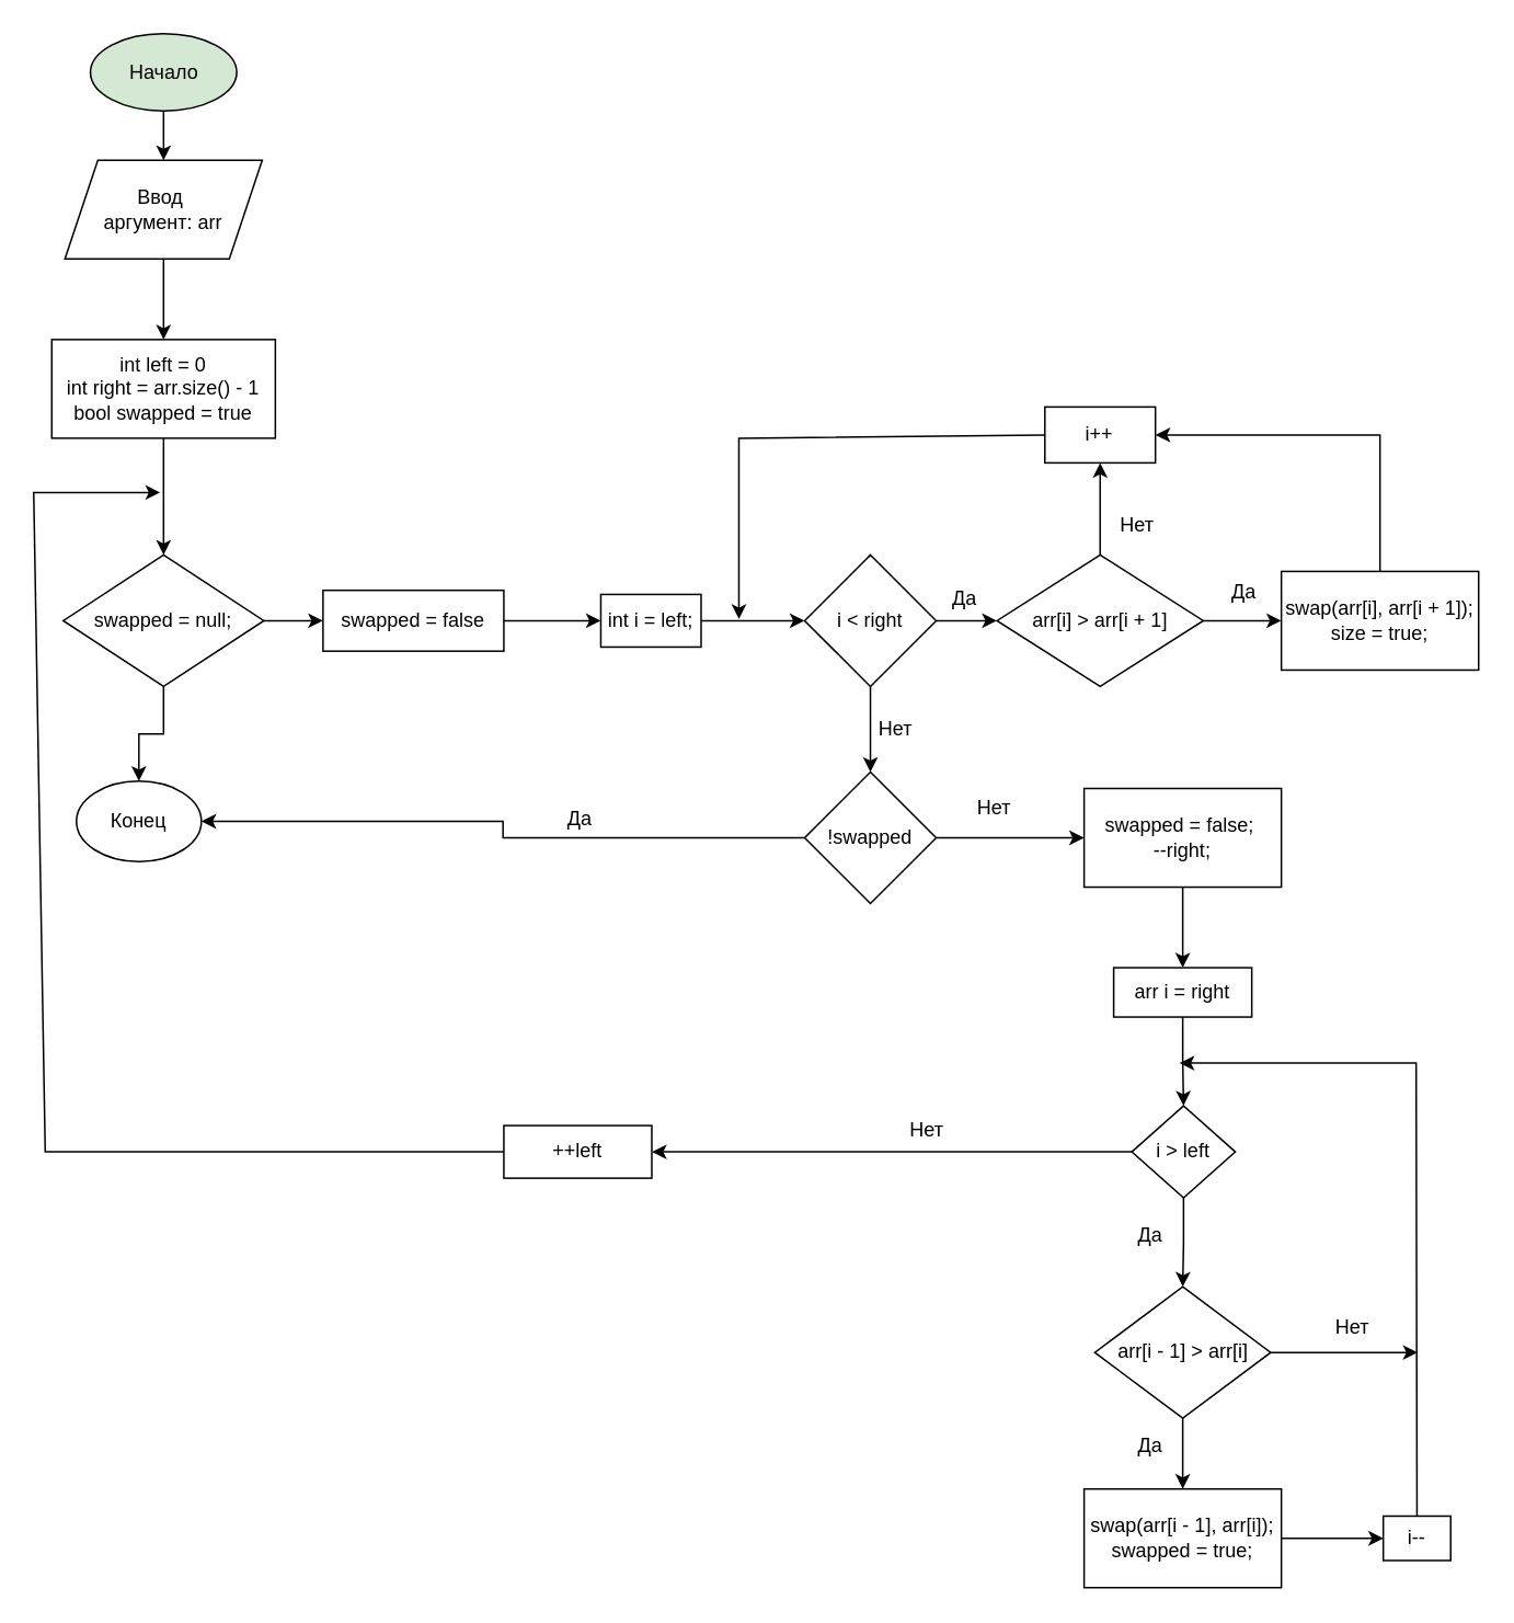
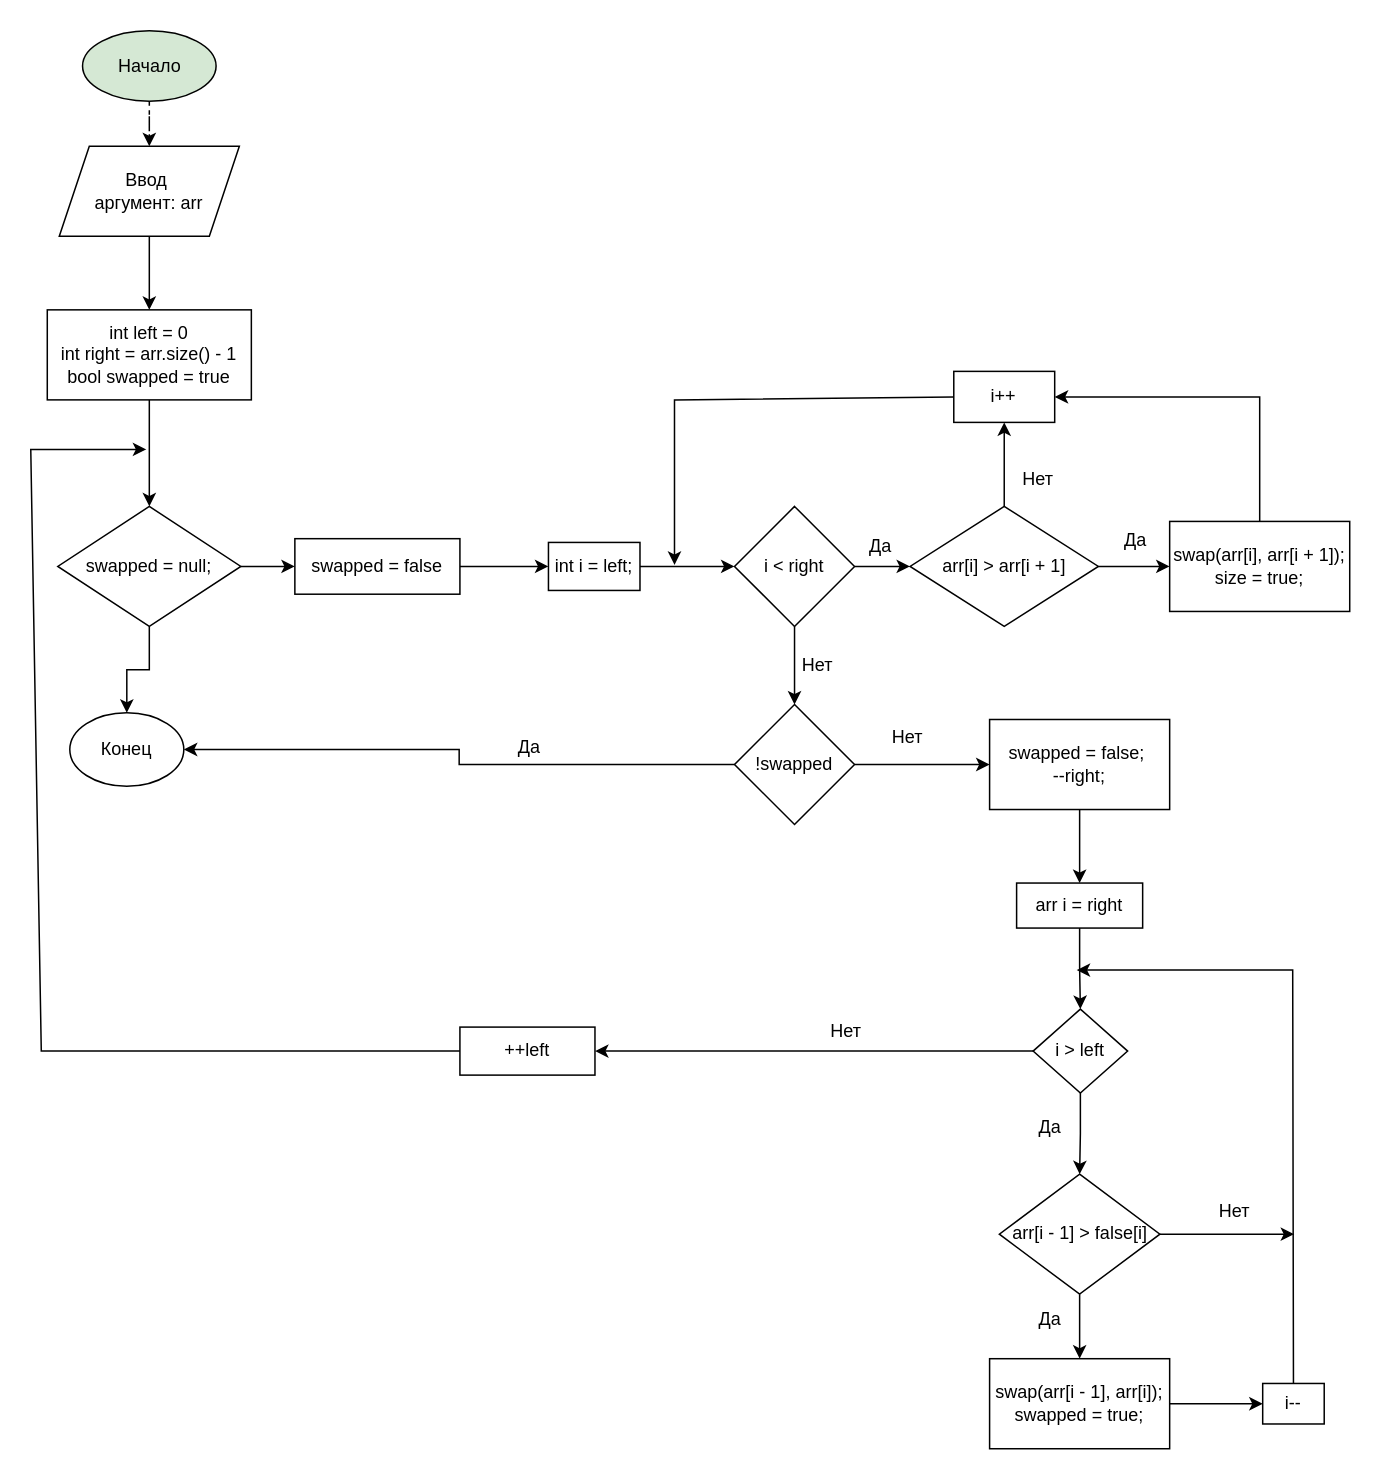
  <mxCell id="0" />
  <mxCell id="1" parent="0" />
- <mxCell id="2" value="" style="edgeStyle=orthogonalEdgeStyle;rounded=0;orthogonalLoop=1;jettySize=auto;html=1;" edge="1" parent="1" source="3" target="7"><mxGeometry relative="1" as="geometry" /></mxCell>
+ <mxCell id="2" value="" style="edgeStyle=orthogonalEdgeStyle;rounded=0;orthogonalLoop=1;jettySize=auto;html=1;dashed=1;" edge="1" parent="1" source="3" target="7"><mxGeometry relative="1" as="geometry" /></mxCell>
  <mxCell id="3" value="Начало" style="ellipse;whiteSpace=wrap;html=1;fillColor=#d5e8d4;" vertex="1" parent="1"><mxGeometry x="54.5" y="20" width="89" height="47" as="geometry" /></mxCell>
  <mxCell id="4" value="Конец" style="ellipse;whiteSpace=wrap;html=1;" vertex="1" parent="1"><mxGeometry x="46" y="474.5" width="76" height="49" as="geometry" /></mxCell>
  <mxCell id="5" style="edgeStyle=orthogonalEdgeStyle;rounded=0;orthogonalLoop=1;jettySize=auto;html=1;exitX=0.5;exitY=1;exitDx=0;exitDy=0;" edge="1" parent="1" source="4" target="4"><mxGeometry relative="1" as="geometry" /></mxCell>
  <mxCell id="6" value="" style="edgeStyle=orthogonalEdgeStyle;rounded=0;orthogonalLoop=1;jettySize=auto;html=1;" edge="1" parent="1" source="7" target="9"><mxGeometry relative="1" as="geometry" /></mxCell>
  <mxCell id="7" value="Ввод&amp;nbsp;&lt;div&gt;аргумент: arr&lt;/div&gt;" style="shape=parallelogram;perimeter=parallelogramPerimeter;whiteSpace=wrap;html=1;fixedSize=1;" vertex="1" parent="1"><mxGeometry x="39" y="97" width="120" height="60" as="geometry" /></mxCell>
  <mxCell id="8" value="" style="edgeStyle=orthogonalEdgeStyle;rounded=0;orthogonalLoop=1;jettySize=auto;html=1;" edge="1" parent="1" source="9" target="12"><mxGeometry relative="1" as="geometry" /></mxCell>
  <mxCell id="9" value="&lt;span style=&quot;font-size: 12px;&quot;&gt;int left = 0&lt;/span&gt;&lt;div&gt;&lt;span style=&quot;font-size: 12px;&quot;&gt;int right = arr.size() - 1 bool swapped = true&lt;/span&gt;&lt;/div&gt;" style="whiteSpace=wrap;html=1;" vertex="1" parent="1"><mxGeometry x="31" y="206" width="136" height="60" as="geometry" /></mxCell>
  <mxCell id="10" style="edgeStyle=orthogonalEdgeStyle;rounded=0;orthogonalLoop=1;jettySize=auto;html=1;entryX=0;entryY=0.5;entryDx=0;entryDy=0;" edge="1" parent="1" source="12" target="31"><mxGeometry relative="1" as="geometry" /></mxCell>
  <mxCell id="11" style="edgeStyle=orthogonalEdgeStyle;rounded=0;orthogonalLoop=1;jettySize=auto;html=1;" edge="1" parent="1" source="12" target="4"><mxGeometry relative="1" as="geometry" /></mxCell>
  <mxCell id="12" value="&lt;span style=&quot;font-size: 12px;&quot;&gt;swapped = null;&lt;/span&gt;" style="rhombus;whiteSpace=wrap;html=1;" vertex="1" parent="1"><mxGeometry x="38" y="337" width="122" height="80" as="geometry" /></mxCell>
  <mxCell id="13" value="" style="edgeStyle=orthogonalEdgeStyle;rounded=0;orthogonalLoop=1;jettySize=auto;html=1;" edge="1" parent="1" source="14" target="17"><mxGeometry relative="1" as="geometry" /></mxCell>
  <mxCell id="14" value="int i = left;" style="whiteSpace=wrap;html=1;" vertex="1" parent="1"><mxGeometry x="365" y="361" width="61" height="32" as="geometry" /></mxCell>
  <mxCell id="15" value="" style="edgeStyle=orthogonalEdgeStyle;rounded=0;orthogonalLoop=1;jettySize=auto;html=1;" edge="1" parent="1" source="17" target="20"><mxGeometry relative="1" as="geometry" /></mxCell>
  <mxCell id="16" style="edgeStyle=orthogonalEdgeStyle;rounded=0;orthogonalLoop=1;jettySize=auto;html=1;entryX=0.5;entryY=0;entryDx=0;entryDy=0;" edge="1" parent="1" source="17" target="27"><mxGeometry relative="1" as="geometry" /></mxCell>
  <mxCell id="17" value="i &amp;lt; right" style="rhombus;whiteSpace=wrap;html=1;" vertex="1" parent="1"><mxGeometry x="489" y="337" width="80" height="80" as="geometry" /></mxCell>
  <mxCell id="18" value="" style="edgeStyle=orthogonalEdgeStyle;rounded=0;orthogonalLoop=1;jettySize=auto;html=1;" edge="1" parent="1" source="20" target="21"><mxGeometry relative="1" as="geometry" /></mxCell>
  <mxCell id="19" value="" style="edgeStyle=orthogonalEdgeStyle;rounded=0;orthogonalLoop=1;jettySize=auto;html=1;" edge="1" parent="1" source="20" target="22"><mxGeometry relative="1" as="geometry" /></mxCell>
  <mxCell id="20" value="&lt;span style=&quot;font-size: 12px;&quot;&gt;arr[i] &amp;gt; arr[i + 1]&lt;/span&gt;" style="rhombus;whiteSpace=wrap;html=1;" vertex="1" parent="1"><mxGeometry x="606" y="337" width="125.5" height="80" as="geometry" /></mxCell>
  <mxCell id="21" value="&lt;span style=&quot;font-size: 12px;&quot;&gt;swap(arr[i], arr[i + 1]); size = true;&lt;/span&gt;" style="whiteSpace=wrap;html=1;" vertex="1" parent="1"><mxGeometry x="779" y="347" width="120" height="60" as="geometry" /></mxCell>
  <mxCell id="22" value="i++" style="whiteSpace=wrap;html=1;" vertex="1" parent="1"><mxGeometry x="635.13" y="247" width="67.25" height="34" as="geometry" /></mxCell>
  <mxCell id="23" value="" style="endArrow=classic;html=1;rounded=0;exitX=0.5;exitY=0;exitDx=0;exitDy=0;entryX=1;entryY=0.5;entryDx=0;entryDy=0;" edge="1" parent="1" source="21" target="22"><mxGeometry width="50" height="50" relative="1" as="geometry"><mxPoint x="537" y="373" as="sourcePoint" /><mxPoint x="587" y="323" as="targetPoint" /><Array as="points"><mxPoint x="839" y="264" /></Array></mxGeometry></mxCell>
  <mxCell id="24" value="" style="endArrow=classic;html=1;rounded=0;exitX=0;exitY=0.5;exitDx=0;exitDy=0;" edge="1" parent="1" source="22"><mxGeometry width="50" height="50" relative="1" as="geometry"><mxPoint x="440" y="324" as="sourcePoint" /><mxPoint x="449" y="376" as="targetPoint" /><Array as="points"><mxPoint x="449" y="266" /></Array></mxGeometry></mxCell>
  <mxCell id="25" value="" style="edgeStyle=orthogonalEdgeStyle;rounded=0;orthogonalLoop=1;jettySize=auto;html=1;" edge="1" parent="1" source="27" target="29"><mxGeometry relative="1" as="geometry" /></mxCell>
  <mxCell id="26" style="edgeStyle=orthogonalEdgeStyle;rounded=0;orthogonalLoop=1;jettySize=auto;html=1;" edge="1" parent="1" source="27" target="4"><mxGeometry relative="1" as="geometry" /></mxCell>
  <mxCell id="27" value="&lt;span style=&quot;font-size: 12px;&quot;&gt;!swapped&lt;/span&gt;" style="rhombus;whiteSpace=wrap;html=1;" vertex="1" parent="1"><mxGeometry x="489" y="469" width="80" height="80" as="geometry" /></mxCell>
  <mxCell id="28" style="edgeStyle=orthogonalEdgeStyle;rounded=0;orthogonalLoop=1;jettySize=auto;html=1;" edge="1" parent="1" source="29" target="38"><mxGeometry relative="1" as="geometry" /></mxCell>
  <mxCell id="29" value="&lt;span style=&quot;font-size: 12px;&quot;&gt;swapped = false;&amp;nbsp;&lt;/span&gt;&lt;div&gt;&lt;span style=&quot;font-size: 12px;&quot;&gt;--right;&lt;/span&gt;&lt;/div&gt;" style="whiteSpace=wrap;html=1;" vertex="1" parent="1"><mxGeometry x="659" y="479" width="120" height="60" as="geometry" /></mxCell>
  <mxCell id="30" style="edgeStyle=orthogonalEdgeStyle;rounded=0;orthogonalLoop=1;jettySize=auto;html=1;" edge="1" parent="1" source="31" target="14"><mxGeometry relative="1" as="geometry" /></mxCell>
  <mxCell id="31" value="swapped = false" style="rounded=0;whiteSpace=wrap;html=1;" vertex="1" parent="1"><mxGeometry x="196" y="358.5" width="110" height="37" as="geometry" /></mxCell>
  <mxCell id="32" value="Да" style="text;html=1;align=center;verticalAlign=middle;resizable=0;points=[];autosize=1;strokeColor=none;fillColor=none;" vertex="1" parent="1"><mxGeometry x="569" y="351" width="33" height="26" as="geometry" /></mxCell>
  <mxCell id="33" value="Да" style="text;html=1;align=center;verticalAlign=middle;resizable=0;points=[];autosize=1;strokeColor=none;fillColor=none;" vertex="1" parent="1"><mxGeometry x="739" y="347" width="33" height="26" as="geometry" /></mxCell>
  <mxCell id="34" value="Нет" style="text;html=1;align=center;verticalAlign=middle;resizable=0;points=[];autosize=1;strokeColor=none;fillColor=none;" vertex="1" parent="1"><mxGeometry x="672" y="306" width="38" height="26" as="geometry" /></mxCell>
  <mxCell id="35" value="Нет" style="text;html=1;align=center;verticalAlign=middle;resizable=0;points=[];autosize=1;strokeColor=none;fillColor=none;" vertex="1" parent="1"><mxGeometry x="525" y="430" width="38" height="26" as="geometry" /></mxCell>
  <mxCell id="36" value="Нет" style="text;html=1;align=center;verticalAlign=middle;resizable=0;points=[];autosize=1;strokeColor=none;fillColor=none;" vertex="1" parent="1"><mxGeometry x="585" y="478" width="38" height="26" as="geometry" /></mxCell>
  <mxCell id="37" value="" style="edgeStyle=orthogonalEdgeStyle;rounded=0;orthogonalLoop=1;jettySize=auto;html=1;" edge="1" parent="1" source="38" target="41"><mxGeometry relative="1" as="geometry" /></mxCell>
  <mxCell id="38" value="arr i = right" style="whiteSpace=wrap;html=1;" vertex="1" parent="1"><mxGeometry x="677" y="588" width="84" height="30" as="geometry" /></mxCell>
  <mxCell id="39" value="" style="edgeStyle=orthogonalEdgeStyle;rounded=0;orthogonalLoop=1;jettySize=auto;html=1;" edge="1" parent="1" source="41" target="44"><mxGeometry relative="1" as="geometry" /></mxCell>
  <mxCell id="40" value="" style="edgeStyle=orthogonalEdgeStyle;rounded=0;orthogonalLoop=1;jettySize=auto;html=1;" edge="1" parent="1" source="41" target="52"><mxGeometry relative="1" as="geometry" /></mxCell>
  <mxCell id="41" value="i &amp;gt; left" style="rhombus;whiteSpace=wrap;html=1;" vertex="1" parent="1"><mxGeometry x="688" y="672" width="63" height="56" as="geometry" /></mxCell>
  <mxCell id="42" value="" style="edgeStyle=orthogonalEdgeStyle;rounded=0;orthogonalLoop=1;jettySize=auto;html=1;" edge="1" parent="1" source="44" target="46"><mxGeometry relative="1" as="geometry" /></mxCell>
  <mxCell id="43" style="edgeStyle=orthogonalEdgeStyle;rounded=0;orthogonalLoop=1;jettySize=auto;html=1;" edge="1" parent="1" source="44"><mxGeometry relative="1" as="geometry"><mxPoint x="862" y="822" as="targetPoint" /></mxGeometry></mxCell>
- <mxCell id="44" value="&lt;span style=&quot;font-size: 12px;&quot;&gt;arr[i - 1] &amp;gt; arr[i]&lt;/span&gt;" style="rhombus;whiteSpace=wrap;html=1;" vertex="1" parent="1"><mxGeometry x="665.5" y="782" width="107" height="80" as="geometry" /></mxCell>
+ <mxCell id="44" value="&lt;span style=&quot;font-size: 12px;&quot;&gt;arr[i - 1] &amp;gt; false[i]&lt;/span&gt;" style="rhombus;whiteSpace=wrap;html=1;" vertex="1" parent="1"><mxGeometry x="665.5" y="782" width="107" height="80" as="geometry" /></mxCell>
  <mxCell id="45" value="" style="edgeStyle=orthogonalEdgeStyle;rounded=0;orthogonalLoop=1;jettySize=auto;html=1;" edge="1" parent="1" source="46" target="47"><mxGeometry relative="1" as="geometry" /></mxCell>
  <mxCell id="46" value="&lt;span style=&quot;font-size: 12px;&quot;&gt;swap(arr[i - 1], arr[i]); swapped = true;&lt;/span&gt;" style="whiteSpace=wrap;html=1;" vertex="1" parent="1"><mxGeometry x="659" y="905" width="120" height="60" as="geometry" /></mxCell>
  <mxCell id="47" value="i--" style="whiteSpace=wrap;html=1;" vertex="1" parent="1"><mxGeometry x="841" y="921.5" width="41" height="27" as="geometry" /></mxCell>
  <mxCell id="48" value="Да" style="text;html=1;align=center;verticalAlign=middle;resizable=0;points=[];autosize=1;strokeColor=none;fillColor=none;" vertex="1" parent="1"><mxGeometry x="335" y="484.5" width="33" height="26" as="geometry" /></mxCell>
  <mxCell id="49" value="Да" style="text;html=1;align=center;verticalAlign=middle;resizable=0;points=[];autosize=1;strokeColor=none;fillColor=none;" vertex="1" parent="1"><mxGeometry x="682" y="738" width="33" height="26" as="geometry" /></mxCell>
  <mxCell id="50" value="Да" style="text;html=1;align=center;verticalAlign=middle;resizable=0;points=[];autosize=1;strokeColor=none;fillColor=none;" vertex="1" parent="1"><mxGeometry x="682" y="866" width="33" height="26" as="geometry" /></mxCell>
  <mxCell id="51" value="" style="endArrow=classic;html=1;rounded=0;exitX=0.5;exitY=0;exitDx=0;exitDy=0;" edge="1" parent="1" source="47"><mxGeometry width="50" height="50" relative="1" as="geometry"><mxPoint x="508" y="607" as="sourcePoint" /><mxPoint x="717" y="646" as="targetPoint" /><Array as="points"><mxPoint x="861" y="646" /></Array></mxGeometry></mxCell>
  <mxCell id="52" value="++left" style="whiteSpace=wrap;html=1;" vertex="1" parent="1"><mxGeometry x="306" y="684" width="90" height="32" as="geometry" /></mxCell>
  <mxCell id="53" value="Нет" style="text;html=1;align=center;verticalAlign=middle;resizable=0;points=[];autosize=1;strokeColor=none;fillColor=none;" vertex="1" parent="1"><mxGeometry x="803" y="794" width="38" height="26" as="geometry" /></mxCell>
  <mxCell id="54" value="Нет" style="text;html=1;align=center;verticalAlign=middle;resizable=0;points=[];autosize=1;strokeColor=none;fillColor=none;" vertex="1" parent="1"><mxGeometry x="544" y="674" width="38" height="26" as="geometry" /></mxCell>
  <mxCell id="55" value="" style="endArrow=classic;html=1;rounded=0;exitX=0;exitY=0.5;exitDx=0;exitDy=0;" edge="1" parent="1" source="52"><mxGeometry width="50" height="50" relative="1" as="geometry"><mxPoint x="526" y="539" as="sourcePoint" /><mxPoint x="97" y="299" as="targetPoint" /><Array as="points"><mxPoint x="27" y="700" /><mxPoint x="20" y="299" /></Array></mxGeometry></mxCell>
